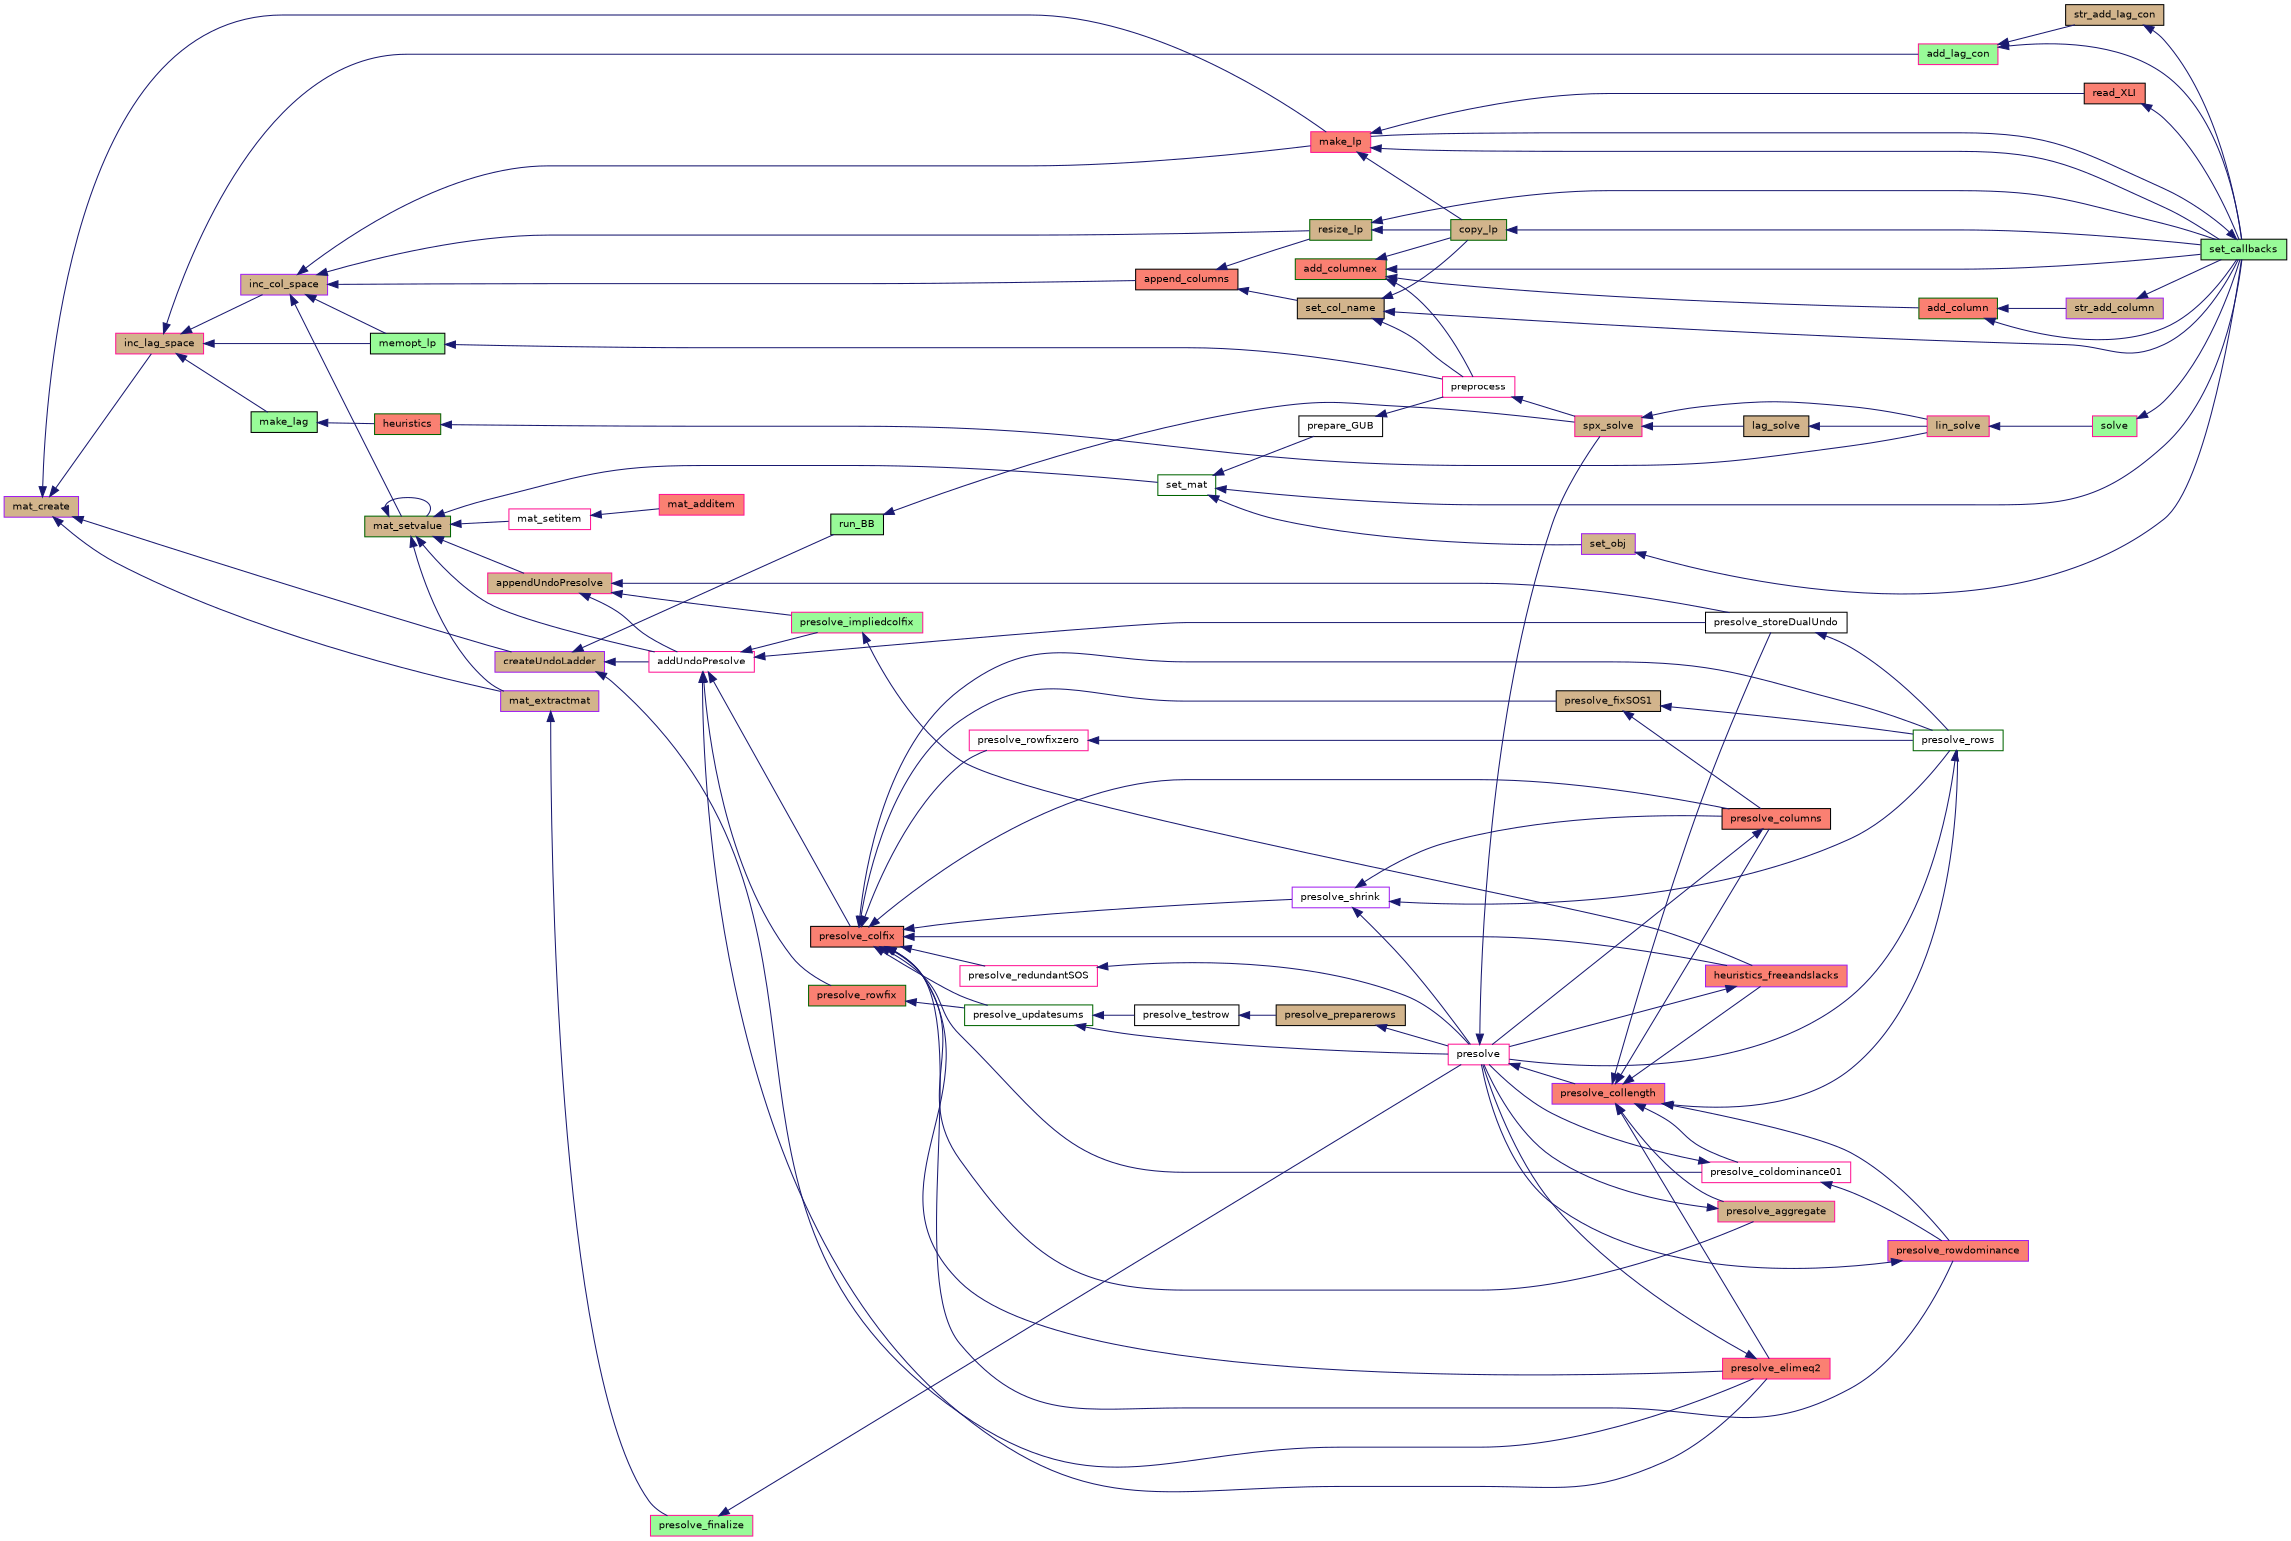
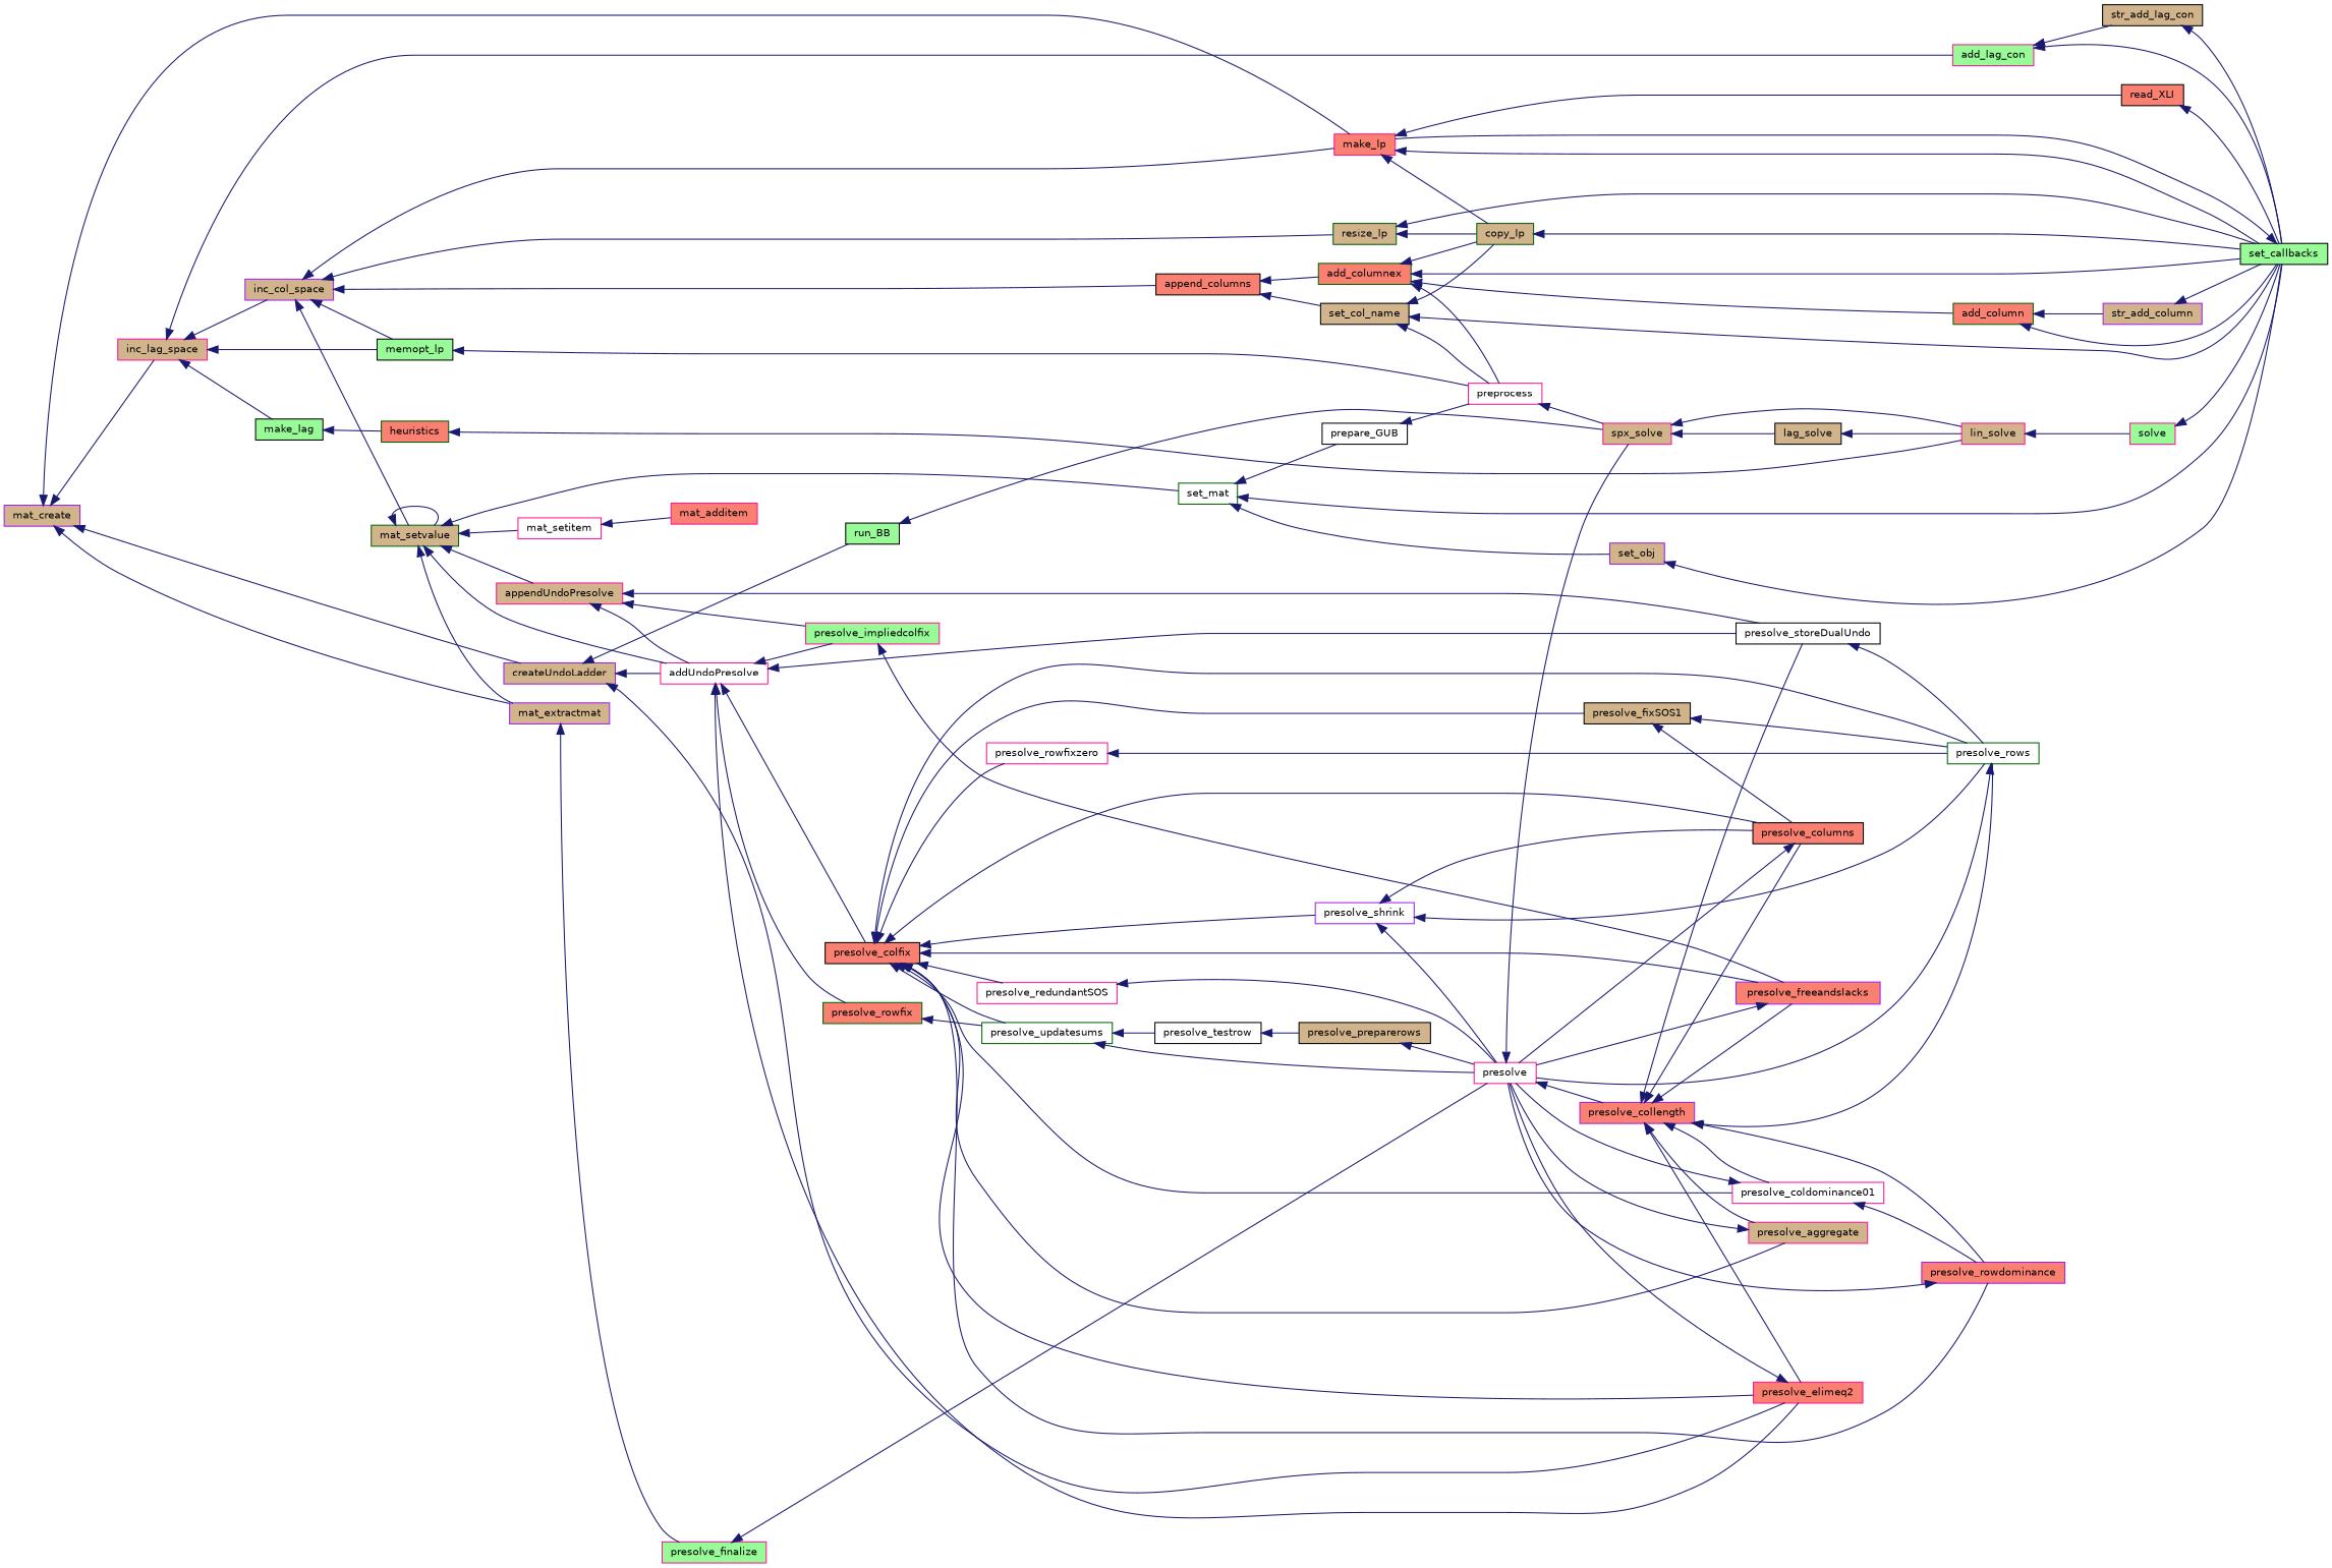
  digraph {
    rankdir=LR
    node [color=deeppink fillcolor=tan fontname=Helvetica fontsize=10 shape=record style=filled]
    edge [color=midnightblue dir=back fontname=Helvetica fontsize=10 labelfontname=Helvetica labelfontsize=10 style=solid]
    n1 [color=purple fontcolor=black height=0.2 label=mat_create width=0.4]
    n2 [fillcolor=salmon height=0.2 label=make_lp width=0.4]
    n3 [height=0.2 label=inc_lag_space width=0.4]
    n4 [color=purple height=0.2 label=mat_extractmat width=0.4]
    n5 [color=purple height=0.2 label=createUndoLadder width=0.4]
    n6 [color=darkgreen height=0.2 label=copy_lp width=0.4]
    n7 [color=black fillcolor=palegreen height=0.2 label=set_callbacks width=0.4]
    n8 [color=black fillcolor=salmon height=0.2 label=read_XLI width=0.4]
    n9 [color=black fillcolor=palegreen height=0.2 label=memopt_lp width=0.4]
    n10 [color=purple height=0.2 label=inc_col_space width=0.4]
    n11 [fillcolor=palegreen height=0.2 label=add_lag_con width=0.4]
    n12 [color=black fillcolor=palegreen height=0.2 label=make_lag width=0.4]
    n13 [fillcolor=palegreen height=0.2 label=presolve_finalize width=0.4]
    n14 [fillcolor=white height=0.2 label=addUndoPresolve width=0.4]
    n15 [fillcolor=salmon height=0.2 label=presolve_elimeq2 width=0.4]
    n16 [color=black fillcolor=palegreen height=0.2 label=run_BB width=0.4]
    n17 [fillcolor=white height=0.2 label=preprocess width=0.4]
    n18 [color=darkgreen height=0.2 label=resize_lp width=0.4]
    n19 [color=black fillcolor=salmon height=0.2 label=append_columns width=0.4]
    n20 [color=darkgreen height=0.2 label=mat_setvalue width=0.4]
    n21 [color=black height=0.2 label=str_add_lag_con width=0.4]
    n22 [color=darkgreen fillcolor=salmon height=0.2 label=heuristics width=0.4]
    n23 [height=0.2 label=spx_solve width=0.4]
    n24 [color=black height=0.2 label=lag_solve width=0.4]
    n25 [height=0.2 label=lin_solve width=0.4]
    n26 [fillcolor=palegreen height=0.2 label=solve width=0.4]
    n27 [color=darkgreen fillcolor=salmon height=0.2 label=add_columnex width=0.4]
    n28 [color=black height=0.2 label=set_col_name width=0.4]
    n29 [color=darkgreen fillcolor=white height=0.2 label=set_mat width=0.4]
    n30 [fillcolor=white height=0.2 label=mat_setitem width=0.4]
    n31 [height=0.2 label=appendUndoPresolve width=0.4]
    n32 [color=darkgreen fillcolor=salmon height=0.2 label=add_column width=0.4]
    n33 [color=purple height=0.2 label=str_add_column width=0.4]
    n34 [color=purple height=0.2 label=set_obj width=0.4]
    n35 [color=black fillcolor=white height=0.2 label=prepare_GUB width=0.4]
    n36 [fillcolor=salmon height=0.2 label=mat_additem width=0.4]
    n37 [color=black fillcolor=white height=0.2 label=presolve_storeDualUndo width=0.4]
    n38 [fillcolor=palegreen height=0.2 label=presolve_impliedcolfix width=0.4]
    n39 [color=darkgreen fillcolor=salmon height=0.2 label=presolve_rowfix width=0.4]
    n40 [color=black fillcolor=salmon height=0.2 label=presolve_colfix width=0.4]
    n41 [fillcolor=white height=0.2 label=presolve width=0.4]
    n42 [color=purple fillcolor=salmon height=0.2 label=presolve_collength width=0.4]
    n43 [color=darkgreen fillcolor=white height=0.2 label=presolve_rows width=0.4]
    n44 [color=purple fillcolor=salmon height=0.2 label=presolve_rowdominance width=0.4]
    n45 [fillcolor=white height=0.2 label=presolve_coldominance01 width=0.4]
    n46 [height=0.2 label=presolve_aggregate width=0.4]
    n47 [color=black fillcolor=salmon height=0.2 label=presolve_columns width=0.4]
-   n48 [color=purple fillcolor=salmon height=0.2 label=heuristics_freeandslacks width=0.4]
+   n48 [color=purple fillcolor=salmon height=0.2 label=presolve_freeandslacks width=0.4]
    n49 [color=darkgreen fillcolor=white height=0.2 label=presolve_updatesums width=0.4]
    n50 [color=purple fillcolor=white height=0.2 label=presolve_shrink width=0.4]
    n51 [fillcolor=white height=0.2 label=presolve_redundantSOS width=0.4]
    n52 [color=black height=0.2 label=presolve_fixSOS1 width=0.4]
    n53 [fillcolor=white height=0.2 label=presolve_rowfixzero width=0.4]
    n54 [color=black fillcolor=white height=0.2 label=presolve_testrow width=0.4]
    n55 [color=black height=0.2 label=presolve_preparerows width=0.4]
    n1 -> n2
    n1 -> n3
    n1 -> n4
    n1 -> n5
    n2 -> n6
    n2 -> n7
    n2 -> n8
    n3 -> n9
    n3 -> n10
    n3 -> n11
    n3 -> n12
    n4 -> n13
    n5 -> n14
    n5 -> n15
    n5 -> n16
    n6 -> n7
    n7 -> n2
    n8 -> n7
    n9 -> n17
    n10 -> n2
    n10 -> n9
    n10 -> n18
    n10 -> n19
    n10 -> n20
    n11 -> n7
    n11 -> n21
    n12 -> n22
    n13 -> n41
    n14 -> n15
    n14 -> n37
    n14 -> n38
    n14 -> n39
    n14 -> n40
    n15 -> n41
    n16 -> n23
    n17 -> n23
    n18 -> n6
    n18 -> n7
-   n19 -> n18
+   n19 -> n27
    n19 -> n28
    n20 -> n4
    n20 -> n14
    n20 -> n20
    n20 -> n29
    n20 -> n30
    n20 -> n31
    n21 -> n7
    n22 -> n25
    n23 -> n24
    n23 -> n25
    n24 -> n25
    n25 -> n26
    n26 -> n7
    n27 -> n6
    n27 -> n7
    n27 -> n17
    n27 -> n32
    n28 -> n6
    n28 -> n7
    n28 -> n17
    n29 -> n7
    n29 -> n34
    n29 -> n35
    n30 -> n36
    n31 -> n14
    n31 -> n37
    n31 -> n38
    n32 -> n7
    n32 -> n33
    n33 -> n7
    n34 -> n7
    n35 -> n17
    n37 -> n43
    n38 -> n48
    n39 -> n49
    n40 -> n15
    n40 -> n43
    n40 -> n44
    n40 -> n45
    n40 -> n46
    n40 -> n47
    n40 -> n48
    n40 -> n49
    n40 -> n50
    n40 -> n51
    n40 -> n52
    n40 -> n53
    n41 -> n23
    n41 -> n42
    n42 -> n15
    n42 -> n37
    n42 -> n43
    n42 -> n44
    n42 -> n45
    n42 -> n46
    n42 -> n47
    n42 -> n48
    n43 -> n41
    n44 -> n41
    n45 -> n41
    n45 -> n44
    n46 -> n41
    n47 -> n41
    n48 -> n41
    n49 -> n41
    n49 -> n54
    n50 -> n41
    n50 -> n43
    n50 -> n47
    n51 -> n41
    n52 -> n43
    n52 -> n47
    n53 -> n43
    n54 -> n55
    n55 -> n41
  }
